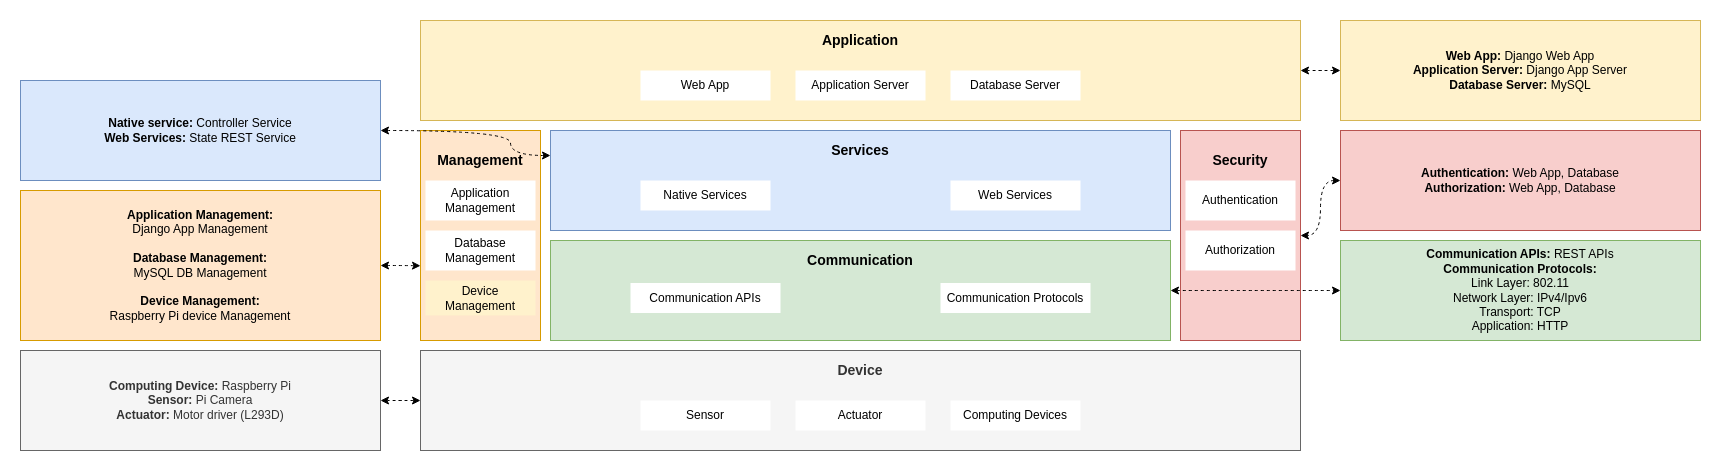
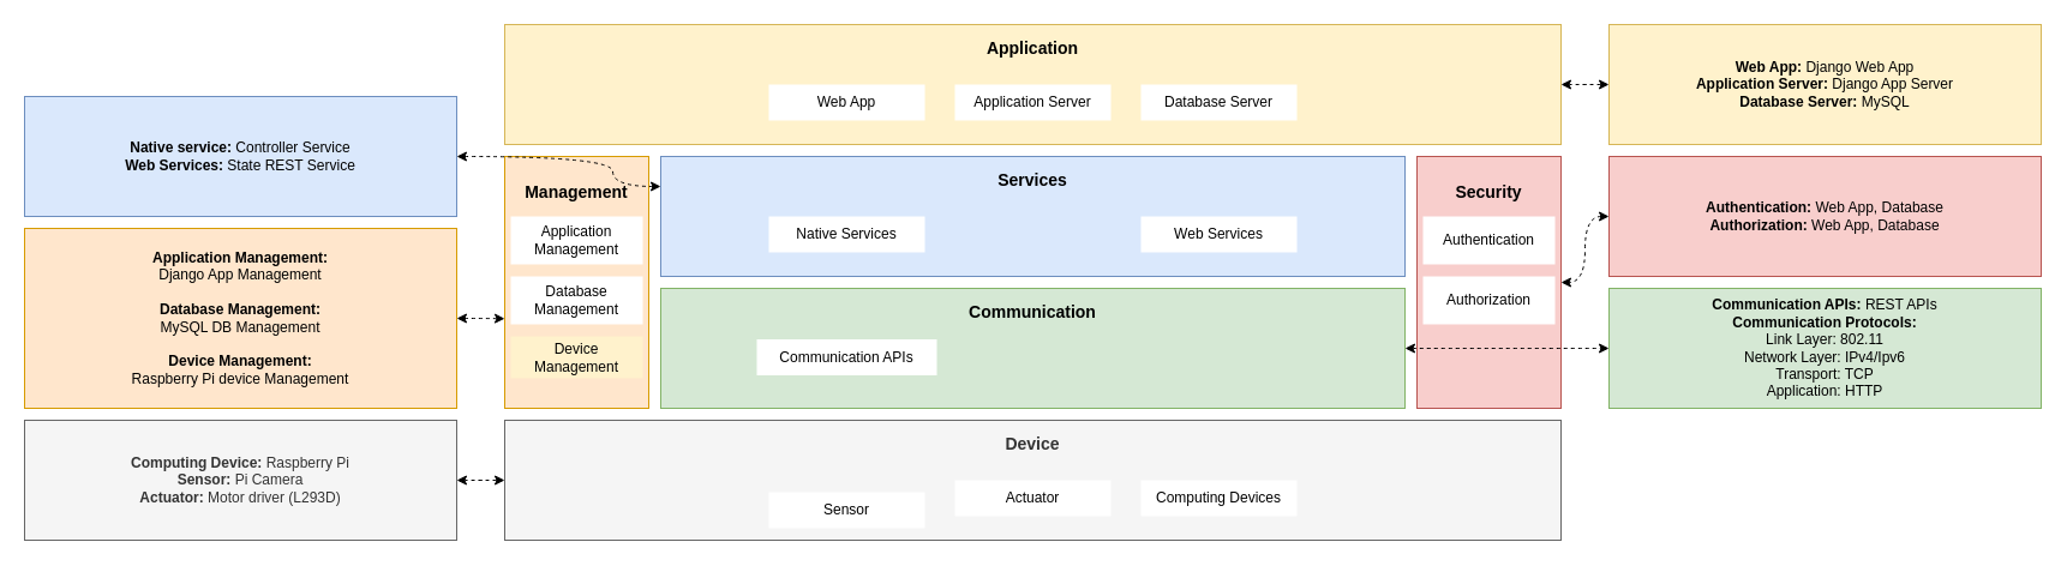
  <mxCell id="0" />
  <mxCell id="1" parent="0" />
  <mxCell id="2" style="edgeStyle=orthogonalEdgeStyle;curved=1;rounded=0;orthogonalLoop=1;jettySize=auto;html=1;exitX=1;exitY=0.5;exitDx=0;exitDy=0;entryX=0;entryY=0.5;entryDx=0;entryDy=0;dashed=1;startArrow=classic;startFill=1;" edge="1" parent="1" source="3" target="24"><mxGeometry relative="1" as="geometry" /></mxCell>
  <mxCell id="3" value="&lt;b style=&quot;font-size: 14px;&quot;&gt;Application&lt;/b&gt;" style="rounded=0;whiteSpace=wrap;html=1;fillColor=#fff2cc;strokeColor=#d6b656;labelPosition=center;verticalLabelPosition=middle;align=center;verticalAlign=middle;spacingTop=0;spacingBottom=60;fontSize=14;" vertex="1" parent="1"><mxGeometry x="420" y="20" width="880" height="100" as="geometry" /></mxCell>
  <mxCell id="4" value="&lt;b&gt;&lt;font style=&quot;font-size: 14px&quot;&gt;Management&lt;/font&gt;&lt;/b&gt;" style="rounded=0;whiteSpace=wrap;html=1;fillColor=#ffe6cc;strokeColor=#d79b00;spacingBottom=150;" vertex="1" parent="1"><mxGeometry x="420" y="130" width="120" height="210" as="geometry" /></mxCell>
  <mxCell id="5" value="Services" style="rounded=0;whiteSpace=wrap;html=1;fillColor=#dae8fc;strokeColor=#6c8ebf;fontSize=14;fontStyle=1;spacingBottom=60;" vertex="1" parent="1"><mxGeometry x="550" y="130" width="620" height="100" as="geometry" /></mxCell>
  <mxCell id="6" value="Communication" style="rounded=0;whiteSpace=wrap;html=1;fillColor=#d5e8d4;strokeColor=#82b366;fontSize=14;fontStyle=1;spacingBottom=60;" vertex="1" parent="1"><mxGeometry x="550" y="240" width="620" height="100" as="geometry" /></mxCell>
  <mxCell id="7" value="Device" style="rounded=0;whiteSpace=wrap;html=1;fillColor=#f5f5f5;strokeColor=#666666;fontColor=#333333;fontSize=14;fontStyle=1;spacingBottom=60;" vertex="1" parent="1"><mxGeometry x="420" y="350" width="880" height="100" as="geometry" /></mxCell>
  <mxCell id="8" value="&lt;b&gt;&lt;font style=&quot;font-size: 14px&quot;&gt;Security&lt;/font&gt;&lt;/b&gt;" style="rounded=0;whiteSpace=wrap;html=1;fillColor=#f8cecc;strokeColor=#b85450;spacingBottom=150;" vertex="1" parent="1"><mxGeometry x="1180" y="130" width="120" height="210" as="geometry" /></mxCell>
  <mxCell id="9" value="Web App" style="rounded=0;whiteSpace=wrap;html=1;strokeColor=none;" vertex="1" parent="1"><mxGeometry x="640" y="70" width="130" height="30" as="geometry" /></mxCell>
  <mxCell id="10" value="Application Server" style="rounded=0;whiteSpace=wrap;html=1;strokeColor=none;" vertex="1" parent="1"><mxGeometry x="795" y="70" width="130" height="30" as="geometry" /></mxCell>
  <mxCell id="11" value="Database Server" style="rounded=0;whiteSpace=wrap;html=1;strokeColor=none;" vertex="1" parent="1"><mxGeometry x="950" y="70" width="130" height="30" as="geometry" /></mxCell>
  <mxCell id="12" value="Application&lt;br&gt;Management" style="rounded=0;whiteSpace=wrap;html=1;strokeColor=none;" vertex="1" parent="1"><mxGeometry x="425" y="180" width="110" height="40" as="geometry" /></mxCell>
  <mxCell id="13" value="Database&lt;br&gt;Management" style="rounded=0;whiteSpace=wrap;html=1;strokeColor=none;" vertex="1" parent="1"><mxGeometry x="425" y="230" width="110" height="40" as="geometry" /></mxCell>
  <mxCell id="14" value="Device&lt;br&gt;Management" style="rounded=0;whiteSpace=wrap;html=1;strokeColor=none;fillColor=#fff2cc;" vertex="1" parent="1"><mxGeometry x="425" y="280" width="110" height="35" as="geometry" /></mxCell>
  <mxCell id="15" value="Authentication" style="rounded=0;whiteSpace=wrap;html=1;strokeColor=none;" vertex="1" parent="1"><mxGeometry x="1185" y="180" width="110" height="40" as="geometry" /></mxCell>
  <mxCell id="16" value="Authorization" style="rounded=0;whiteSpace=wrap;html=1;strokeColor=none;" vertex="1" parent="1"><mxGeometry x="1185" y="230" width="110" height="40" as="geometry" /></mxCell>
  <mxCell id="17" value="Native Services" style="rounded=0;whiteSpace=wrap;html=1;strokeColor=none;" vertex="1" parent="1"><mxGeometry x="640" y="180" width="130" height="30" as="geometry" /></mxCell>
  <mxCell id="18" value="Web Services" style="rounded=0;whiteSpace=wrap;html=1;strokeColor=none;" vertex="1" parent="1"><mxGeometry x="950" y="180" width="130" height="30" as="geometry" /></mxCell>
  <mxCell id="19" value="Communication APIs" style="rounded=0;whiteSpace=wrap;html=1;strokeColor=none;" vertex="1" parent="1"><mxGeometry x="630" y="282.5" width="150" height="30" as="geometry" /></mxCell>
- <mxCell id="20" value="Communication Protocols" style="rounded=0;whiteSpace=wrap;html=1;strokeColor=none;" vertex="1" parent="1"><mxGeometry x="940" y="282.5" width="150" height="30" as="geometry" /></mxCell>
- <mxCell id="21" value="Sensor" style="rounded=0;whiteSpace=wrap;html=1;strokeColor=none;" vertex="1" parent="1"><mxGeometry x="640" y="400" width="130" height="30" as="geometry" /></mxCell>
+ <mxCell id="21" value="Sensor" style="rounded=0;whiteSpace=wrap;html=1;strokeColor=none;" vertex="1" parent="1"><mxGeometry x="640" y="410" width="130" height="30" as="geometry" /></mxCell>
  <mxCell id="22" value="Actuator" style="rounded=0;whiteSpace=wrap;html=1;strokeColor=none;" vertex="1" parent="1"><mxGeometry x="795" y="400" width="130" height="30" as="geometry" /></mxCell>
  <mxCell id="23" value="Computing Devices" style="rounded=0;whiteSpace=wrap;html=1;strokeColor=none;" vertex="1" parent="1"><mxGeometry x="950" y="400" width="130" height="30" as="geometry" /></mxCell>
  <mxCell id="24" value="&lt;b&gt;Web App:&lt;/b&gt;&amp;nbsp;Django Web App&lt;br&gt;&lt;b&gt;Application Server: &lt;/b&gt;Django App Server&lt;br&gt;&lt;b&gt;Database Server: &lt;/b&gt;MySQL" style="rounded=0;whiteSpace=wrap;html=1;fillColor=#fff2cc;strokeColor=#d6b656;" vertex="1" parent="1"><mxGeometry x="1340" y="20" width="360" height="100" as="geometry" /></mxCell>
  <mxCell id="25" style="edgeStyle=orthogonalEdgeStyle;curved=1;rounded=0;orthogonalLoop=1;jettySize=auto;html=1;exitX=0;exitY=0.5;exitDx=0;exitDy=0;entryX=1;entryY=0.5;entryDx=0;entryDy=0;dashed=1;startArrow=classic;startFill=1;" edge="1" parent="1" source="26" target="8"><mxGeometry relative="1" as="geometry" /></mxCell>
  <mxCell id="26" value="&lt;b&gt;Authentication: &lt;/b&gt;Web App, Database&lt;br&gt;&lt;b&gt;Authorization: &lt;/b&gt;Web App, Database" style="rounded=0;whiteSpace=wrap;html=1;fillColor=#f8cecc;strokeColor=#b85450;" vertex="1" parent="1"><mxGeometry x="1340" y="130" width="360" height="100" as="geometry" /></mxCell>
  <mxCell id="27" value="&lt;b&gt;Communication APIs:&lt;/b&gt;&amp;nbsp;REST APIs&lt;br&gt;&lt;b&gt;Communication Protocols:&lt;/b&gt;&lt;br&gt;Link Layer: 802.11&lt;br&gt;Network Layer: IPv4/Ipv6&lt;br&gt;Transport: TCP&lt;br&gt;Application: HTTP" style="rounded=0;whiteSpace=wrap;html=1;fillColor=#d5e8d4;strokeColor=#82b366;" vertex="1" parent="1"><mxGeometry x="1340" y="240" width="360" height="100" as="geometry" /></mxCell>
  <mxCell id="28" style="edgeStyle=orthogonalEdgeStyle;curved=1;rounded=0;orthogonalLoop=1;jettySize=auto;html=1;exitX=1;exitY=0.5;exitDx=0;exitDy=0;entryX=0;entryY=0.25;entryDx=0;entryDy=0;dashed=1;startArrow=classic;startFill=1;" edge="1" parent="1" source="29" target="5"><mxGeometry relative="1" as="geometry"><Array as="points"><mxPoint x="510" y="130" /><mxPoint x="510" y="155" /></Array></mxGeometry></mxCell>
  <mxCell id="29" value="&lt;b&gt;Native service: &lt;/b&gt;Controller Service&lt;br&gt;&lt;b&gt;Web Services: &lt;/b&gt;State REST Service" style="rounded=0;whiteSpace=wrap;html=1;fillColor=#dae8fc;strokeColor=#6c8ebf;" vertex="1" parent="1"><mxGeometry x="20" y="80" width="360" height="100" as="geometry" /></mxCell>
  <mxCell id="30" style="edgeStyle=orthogonalEdgeStyle;curved=1;rounded=0;orthogonalLoop=1;jettySize=auto;html=1;exitX=1;exitY=0.5;exitDx=0;exitDy=0;entryX=0;entryY=0.644;entryDx=0;entryDy=0;entryPerimeter=0;dashed=1;startArrow=classic;startFill=1;" edge="1" parent="1" source="31" target="4"><mxGeometry relative="1" as="geometry" /></mxCell>
  <mxCell id="31" value="&lt;b&gt;Application Management:&lt;/b&gt;&lt;br&gt;Django App Management&lt;br&gt;&lt;br&gt;&lt;b&gt;Database Management:&lt;br&gt;&lt;/b&gt;MySQL DB Management&lt;br&gt;&lt;br&gt;&lt;b&gt;Device Management:&lt;br&gt;&lt;/b&gt;Raspberry Pi device Management" style="rounded=0;whiteSpace=wrap;html=1;fillColor=#ffe6cc;strokeColor=#d79b00;" vertex="1" parent="1"><mxGeometry x="20" y="190" width="360" height="150" as="geometry" /></mxCell>
  <mxCell id="32" style="edgeStyle=orthogonalEdgeStyle;curved=1;rounded=0;orthogonalLoop=1;jettySize=auto;html=1;exitX=1;exitY=0.5;exitDx=0;exitDy=0;entryX=0;entryY=0.5;entryDx=0;entryDy=0;dashed=1;startArrow=classic;startFill=1;" edge="1" parent="1" source="33" target="7"><mxGeometry relative="1" as="geometry" /></mxCell>
  <mxCell id="33" value="&lt;b&gt;Computing Device: &lt;/b&gt;Raspberry Pi&lt;br&gt;&lt;b&gt;Sensor: &lt;/b&gt;Pi Camera&lt;br&gt;&lt;b&gt;Actuator: &lt;/b&gt;Motor driver (L293D)" style="rounded=0;whiteSpace=wrap;html=1;fillColor=#f5f5f5;strokeColor=#666666;fontColor=#333333;" vertex="1" parent="1"><mxGeometry x="20" y="350" width="360" height="100" as="geometry" /></mxCell>
  <mxCell id="34" style="edgeStyle=orthogonalEdgeStyle;curved=1;rounded=0;orthogonalLoop=1;jettySize=auto;html=1;exitX=1;exitY=0.5;exitDx=0;exitDy=0;entryX=0;entryY=0.5;entryDx=0;entryDy=0;dashed=1;startArrow=classic;startFill=1;" edge="1" parent="1" source="6" target="27"><mxGeometry relative="1" as="geometry" /></mxCell>
